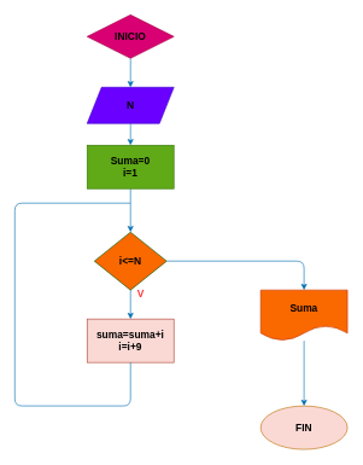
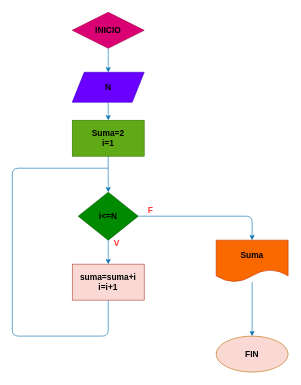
  <mxCell id="0" />
  <mxCell id="1" parent="0" />
  <mxCell id="2" style="edgeStyle=none;html=1;fontSize=14;fontColor=#000000;fillColor=#1ba1e2;strokeColor=#006EAF;" edge="1" parent="1" source="3"><mxGeometry relative="1" as="geometry"><mxPoint x="180" y="120" as="targetPoint" /></mxGeometry></mxCell>
  <mxCell id="3" value="&lt;font style=&quot;font-size: 14px;&quot; color=&quot;#000000&quot;&gt;&lt;b&gt;INICIO&lt;/b&gt;&lt;/font&gt;" style="rhombus;whiteSpace=wrap;html=1;fillColor=#d80073;fontColor=#ffffff;strokeColor=#A50040;" vertex="1" parent="1"><mxGeometry x="120" y="20" width="120" height="60" as="geometry" /></mxCell>
  <mxCell id="4" style="edgeStyle=none;html=1;fontSize=14;fontColor=#000000;fillColor=#1ba1e2;strokeColor=#006EAF;" edge="1" parent="1" source="5"><mxGeometry relative="1" as="geometry"><mxPoint x="180" y="200" as="targetPoint" /></mxGeometry></mxCell>
  <mxCell id="5" value="&lt;b&gt;&lt;font color=&quot;#000000&quot;&gt;N&lt;/font&gt;&lt;/b&gt;" style="shape=parallelogram;perimeter=parallelogramPerimeter;whiteSpace=wrap;html=1;fixedSize=1;fontSize=14;fontColor=#ffffff;fillColor=#6a00ff;strokeColor=#3700CC;" vertex="1" parent="1"><mxGeometry x="120" y="120" width="120" height="50" as="geometry" /></mxCell>
  <mxCell id="6" style="edgeStyle=none;html=1;fontSize=14;fontColor=#000000;fillColor=#1ba1e2;strokeColor=#006EAF;" edge="1" parent="1" source="7"><mxGeometry relative="1" as="geometry"><mxPoint x="180" y="320" as="targetPoint" /></mxGeometry></mxCell>
- <mxCell id="7" value="&lt;b&gt;&lt;font color=&quot;#000000&quot;&gt;Suma=0&lt;br&gt;i=1&lt;/font&gt;&lt;/b&gt;" style="rounded=0;whiteSpace=wrap;html=1;fontSize=14;fontColor=#ffffff;fillColor=#60a917;strokeColor=#2D7600;" vertex="1" parent="1"><mxGeometry x="120" y="200" width="120" height="60" as="geometry" /></mxCell>
+ <mxCell id="7" value="&lt;b&gt;&lt;font color=&quot;#000000&quot;&gt;Suma=2&lt;br&gt;i=1&lt;/font&gt;&lt;/b&gt;" style="rounded=0;whiteSpace=wrap;html=1;fontSize=14;fontColor=#ffffff;fillColor=#60a917;strokeColor=#2D7600;" vertex="1" parent="1"><mxGeometry x="120" y="200" width="120" height="60" as="geometry" /></mxCell>
  <mxCell id="8" style="edgeStyle=none;html=1;fontSize=14;fontColor=#000000;fillColor=#1ba1e2;strokeColor=#006EAF;" edge="1" parent="1" source="10"><mxGeometry relative="1" as="geometry"><mxPoint x="180" y="440" as="targetPoint" /></mxGeometry></mxCell>
  <mxCell id="9" style="edgeStyle=none;html=1;fontSize=14;fontColor=#000000;fillColor=#1ba1e2;strokeColor=#006EAF;" edge="1" parent="1" source="10"><mxGeometry relative="1" as="geometry"><mxPoint x="420" y="400" as="targetPoint" /><Array as="points"><mxPoint x="420" y="360" /></Array></mxGeometry></mxCell>
- <mxCell id="10" value="&lt;b&gt;&lt;font color=&quot;#000000&quot;&gt;i&amp;lt;=N&lt;/font&gt;&lt;/b&gt;" style="rhombus;whiteSpace=wrap;html=1;fontSize=14;fontColor=#ffffff;fillColor=#fa6800;strokeColor=#005700;" vertex="1" parent="1"><mxGeometry x="130" y="320" width="100" height="80" as="geometry" /></mxCell>
- <mxCell id="11" value="&lt;b&gt;&lt;font color=&quot;#000000&quot;&gt;suma=suma+i&lt;br&gt;i=i+9&lt;/font&gt;&lt;/b&gt;" style="rounded=0;whiteSpace=wrap;html=1;fontSize=14;fillColor=#fad9d5;strokeColor=#ae4132;" vertex="1" parent="1"><mxGeometry x="120" y="440" width="120" height="60" as="geometry" /></mxCell>
+ <mxCell id="10" value="&lt;b&gt;&lt;font color=&quot;#000000&quot;&gt;i&amp;lt;=N&lt;/font&gt;&lt;/b&gt;" style="rhombus;whiteSpace=wrap;html=1;fontSize=14;fontColor=#ffffff;fillColor=#008a00;strokeColor=#005700;" vertex="1" parent="1"><mxGeometry x="130" y="320" width="100" height="80" as="geometry" /></mxCell>
+ <mxCell id="11" value="&lt;b&gt;&lt;font color=&quot;#000000&quot;&gt;suma=suma+i&lt;br&gt;i=i+1&lt;/font&gt;&lt;/b&gt;" style="rounded=0;whiteSpace=wrap;html=1;fontSize=14;fillColor=#fad9d5;strokeColor=#ae4132;" vertex="1" parent="1"><mxGeometry x="120" y="440" width="120" height="60" as="geometry" /></mxCell>
  <mxCell id="12" style="edgeStyle=none;html=1;fontSize=14;fontColor=#000000;fillColor=#1ba1e2;strokeColor=#006EAF;" edge="1" parent="1" source="13"><mxGeometry relative="1" as="geometry"><mxPoint x="420" y="560" as="targetPoint" /></mxGeometry></mxCell>
  <mxCell id="13" value="&lt;b&gt;Suma&lt;/b&gt;" style="shape=document;whiteSpace=wrap;html=1;boundedLbl=1;fontSize=14;fontColor=#000000;fillColor=#fa6800;strokeColor=#C73500;" vertex="1" parent="1"><mxGeometry x="360" y="400" width="120" height="70" as="geometry" /></mxCell>
  <mxCell id="14" value="&lt;b&gt;FIN&lt;/b&gt;" style="ellipse;whiteSpace=wrap;html=1;fontSize=14;fontColor=#000000;fillColor=#fad9d5;strokeColor=#BD7000;" vertex="1" parent="1"><mxGeometry x="360" y="560" width="120" height="60" as="geometry" /></mxCell>
  <mxCell id="15" value="" style="endArrow=none;html=1;fontSize=14;fontColor=#000000;exitX=0.5;exitY=1;exitDx=0;exitDy=0;fillColor=#1ba1e2;strokeColor=#006EAF;" edge="1" parent="1" source="11"><mxGeometry width="50" height="50" relative="1" as="geometry"><mxPoint x="170" y="350" as="sourcePoint" /><mxPoint x="180" y="280" as="targetPoint" /><Array as="points"><mxPoint x="180" y="560" /><mxPoint x="20" y="560" /><mxPoint x="20" y="280" /></Array></mxGeometry></mxCell>
  <mxCell id="16" value="&lt;b&gt;&lt;font color=&quot;#ff3333&quot;&gt;V&lt;/font&gt;&lt;/b&gt;" style="text;html=1;align=center;verticalAlign=middle;resizable=0;points=[];autosize=1;strokeColor=none;fillColor=none;fontSize=14;fontColor=#000000;" vertex="1" parent="1"><mxGeometry x="179" y="390" width="30" height="30" as="geometry" /></mxCell>
+ <mxCell id="17" value="&lt;b&gt;&lt;font color=&quot;#ff3333&quot;&gt;F&lt;/font&gt;&lt;/b&gt;" style="text;html=1;align=center;verticalAlign=middle;resizable=0;points=[];autosize=1;strokeColor=none;fillColor=none;fontSize=14;fontColor=#000000;" vertex="1" parent="1"><mxGeometry x="235" y="335" width="30" height="30" as="geometry" /></mxCell>
